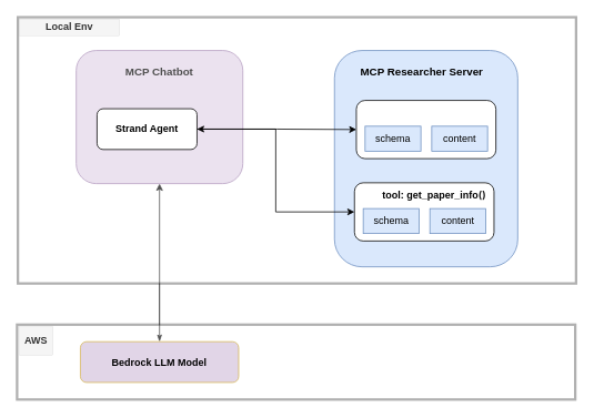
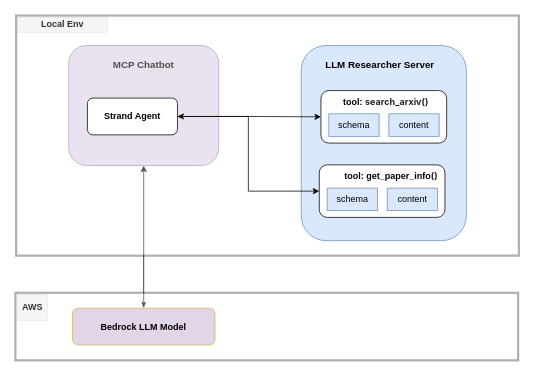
  <mxCell id="0" />
  <mxCell id="1" parent="0" />
  <mxCell id="2" style="edgeStyle=orthogonalEdgeStyle;rounded=0;orthogonalLoop=1;jettySize=auto;html=1;endArrow=classicThin;endFill=1;startArrow=classic;startFill=1;" edge="1" parent="1" source="3" target="23"><mxGeometry relative="1" as="geometry" /></mxCell>
  <mxCell id="3" value="" style="rounded=1;whiteSpace=wrap;html=1;fillColor=#e1d5e7;strokeColor=#9673a6;" vertex="1" parent="1"><mxGeometry x="91" y="60" width="200" height="160" as="geometry" /></mxCell>
  <mxCell id="4" value="&lt;b&gt;&lt;font style=&quot;font-size: 13px;&quot;&gt;MCP Chatbot&lt;/font&gt;&lt;/b&gt;" style="text;html=1;align=center;verticalAlign=middle;whiteSpace=wrap;rounded=0;" vertex="1" parent="1"><mxGeometry x="116" y="70" width="150" height="30" as="geometry" /></mxCell>
  <mxCell id="5" value="" style="rounded=0;whiteSpace=wrap;html=1;opacity=31;strokeWidth=3;" vertex="1" parent="1"><mxGeometry x="21" y="20" width="670" height="320" as="geometry" /></mxCell>
  <mxCell id="6" value="" style="group" vertex="1" connectable="0" parent="1"><mxGeometry x="401" y="60" width="220" height="260" as="geometry" /></mxCell>
  <mxCell id="7" value="" style="rounded=1;whiteSpace=wrap;html=1;fillColor=#dae8fc;strokeColor=#6c8ebf;" vertex="1" parent="6"><mxGeometry width="220" height="260" as="geometry" /></mxCell>
- <mxCell id="8" value="&lt;b&gt;&lt;font style=&quot;font-size: 13px;&quot;&gt;MCP Researcher Server&lt;/font&gt;&lt;/b&gt;" style="text;html=1;align=center;verticalAlign=middle;whiteSpace=wrap;rounded=0;" vertex="1" parent="6"><mxGeometry x="30" y="10" width="150" height="30" as="geometry" /></mxCell>
+ <mxCell id="8" value="&lt;b&gt;&lt;font style=&quot;font-size: 13px;&quot;&gt;LLM Researcher Server&lt;/font&gt;&lt;/b&gt;" style="text;html=1;align=center;verticalAlign=middle;whiteSpace=wrap;rounded=0;" vertex="1" parent="6"><mxGeometry x="30" y="10" width="150" height="30" as="geometry" /></mxCell>
  <mxCell id="9" value="" style="group" vertex="1" connectable="0" parent="6"><mxGeometry x="26.25" y="60" width="167.5" height="70" as="geometry" /></mxCell>
  <mxCell id="10" value="" style="rounded=1;whiteSpace=wrap;html=1;" vertex="1" parent="9"><mxGeometry width="167.5" height="70" as="geometry" /></mxCell>
+ <mxCell id="11" value="&lt;span style=&quot;font-weight: 700;&quot;&gt;tool:&amp;nbsp;&lt;/span&gt;&lt;span style=&quot;color: rgb(34, 34, 34); font-family: -apple-system, system-ui, BlinkMacSystemFont, &amp;quot;Segoe UI&amp;quot;, Helvetica, Arial, sans-serif, &amp;quot;Apple Color Emoji&amp;quot;, &amp;quot;Segoe UI Emoji&amp;quot;, &amp;quot;Segoe UI Symbol&amp;quot;; text-align: start; white-space-collapse: preserve; background-color: rgb(255, 255, 255);&quot;&gt;&lt;b style=&quot;&quot;&gt;&lt;font style=&quot;font-size: 12px;&quot;&gt;search_arxiv()&lt;/font&gt;&lt;/b&gt;&lt;/span&gt;" style="text;html=1;align=center;verticalAlign=middle;whiteSpace=wrap;rounded=0;" vertex="1" parent="9"><mxGeometry x="31.75" y="6" width="110" height="20" as="geometry" /></mxCell>
  <mxCell id="12" value="schema" style="rounded=0;whiteSpace=wrap;html=1;fillColor=#dae8fc;strokeColor=#6c8ebf;" vertex="1" parent="9"><mxGeometry x="10.5" y="31" width="67" height="30" as="geometry" /></mxCell>
  <mxCell id="13" value="content" style="rounded=0;whiteSpace=wrap;html=1;fillColor=#dae8fc;strokeColor=#6c8ebf;" vertex="1" parent="9"><mxGeometry x="90.5" y="31" width="67" height="30" as="geometry" /></mxCell>
  <mxCell id="14" value="" style="group" vertex="1" connectable="0" parent="6"><mxGeometry x="24" y="159" width="168.5" height="70" as="geometry" /></mxCell>
  <mxCell id="15" value="" style="rounded=1;whiteSpace=wrap;html=1;" vertex="1" parent="14"><mxGeometry width="167.5" height="70" as="geometry" /></mxCell>
  <mxCell id="16" value="&lt;span style=&quot;font-weight: 700;&quot;&gt;tool: get_paper_info&lt;/span&gt;&lt;span style=&quot;color: rgb(34, 34, 34); font-family: -apple-system, system-ui, BlinkMacSystemFont, &amp;quot;Segoe UI&amp;quot;, Helvetica, Arial, sans-serif, &amp;quot;Apple Color Emoji&amp;quot;, &amp;quot;Segoe UI Emoji&amp;quot;, &amp;quot;Segoe UI Symbol&amp;quot;; text-align: start; white-space-collapse: preserve; background-color: rgb(255, 255, 255);&quot;&gt;&lt;b style=&quot;&quot;&gt;&lt;font style=&quot;font-size: 12px;&quot;&gt;()&lt;/font&gt;&lt;/b&gt;&lt;/span&gt;" style="text;html=1;align=center;verticalAlign=middle;whiteSpace=wrap;rounded=0;" vertex="1" parent="14"><mxGeometry x="31.75" y="6" width="128.25" height="20" as="geometry" /></mxCell>
  <mxCell id="17" value="schema" style="rounded=0;whiteSpace=wrap;html=1;fillColor=#dae8fc;strokeColor=#6c8ebf;" vertex="1" parent="14"><mxGeometry x="10.5" y="31" width="67" height="30" as="geometry" /></mxCell>
  <mxCell id="18" value="content" style="rounded=0;whiteSpace=wrap;html=1;fillColor=#dae8fc;strokeColor=#6c8ebf;" vertex="1" parent="14"><mxGeometry x="90.5" y="31" width="67" height="30" as="geometry" /></mxCell>
  <mxCell id="19" style="edgeStyle=orthogonalEdgeStyle;rounded=0;orthogonalLoop=1;jettySize=auto;html=1;entryX=0;entryY=0.5;entryDx=0;entryDy=0;" edge="1" parent="1" source="21" target="10"><mxGeometry relative="1" as="geometry" /></mxCell>
  <mxCell id="20" style="edgeStyle=orthogonalEdgeStyle;rounded=0;orthogonalLoop=1;jettySize=auto;html=1;entryX=0;entryY=0.5;entryDx=0;entryDy=0;startArrow=classic;startFill=1;" edge="1" parent="1" source="21" target="15"><mxGeometry relative="1" as="geometry" /></mxCell>
  <mxCell id="21" value="&lt;b&gt;Strand Agent&lt;/b&gt;" style="rounded=1;whiteSpace=wrap;html=1;" vertex="1" parent="1"><mxGeometry x="116" y="130" width="120" height="49" as="geometry" /></mxCell>
  <mxCell id="22" value="" style="rounded=0;whiteSpace=wrap;html=1;opacity=31;strokeWidth=3;" vertex="1" parent="1"><mxGeometry x="20" y="389.5" width="670" height="90" as="geometry" /></mxCell>
  <mxCell id="23" value="&lt;b&gt;Bedrock LLM Model&lt;/b&gt;" style="rounded=1;whiteSpace=wrap;html=1;fillColor=#e1d5e7;strokeColor=#d6b656;" vertex="1" parent="1"><mxGeometry x="96" y="410" width="190" height="49" as="geometry" /></mxCell>
  <mxCell id="24" value="&lt;b&gt;AWS&lt;/b&gt;" style="text;html=1;align=center;verticalAlign=middle;whiteSpace=wrap;rounded=0;fillColor=#f5f5f5;fontColor=#333333;strokeColor=#666666;strokeWidth=0;" vertex="1" parent="1"><mxGeometry x="23" y="391.5" width="40" height="35" as="geometry" /></mxCell>
  <mxCell id="25" value="&lt;b&gt;Local Env&lt;/b&gt;" style="text;html=1;align=center;verticalAlign=middle;whiteSpace=wrap;rounded=0;fillColor=#f5f5f5;fontColor=#333333;strokeColor=#666666;strokeWidth=0;" vertex="1" parent="1"><mxGeometry x="23" y="22" width="120" height="20.5" as="geometry" /></mxCell>
